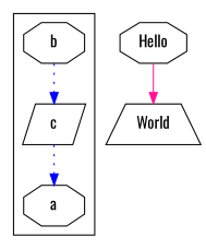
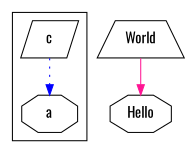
  digraph {
    fontname=Oswald
    node [fontname=Oswald shape=octagon]
    edge [color=blue fontname=Oswald style=dotted]
    a
-   b
    c [shape=parallelogram]
    World [shape=trapezium]
    Hello
    subgraph cluster_1 {
      a
-     b
      c
    }
-   b -> c
    c -> a
-   Hello -> World [color=deeppink style=solid]
+   World -> Hello [color=deeppink style=solid]
  }
